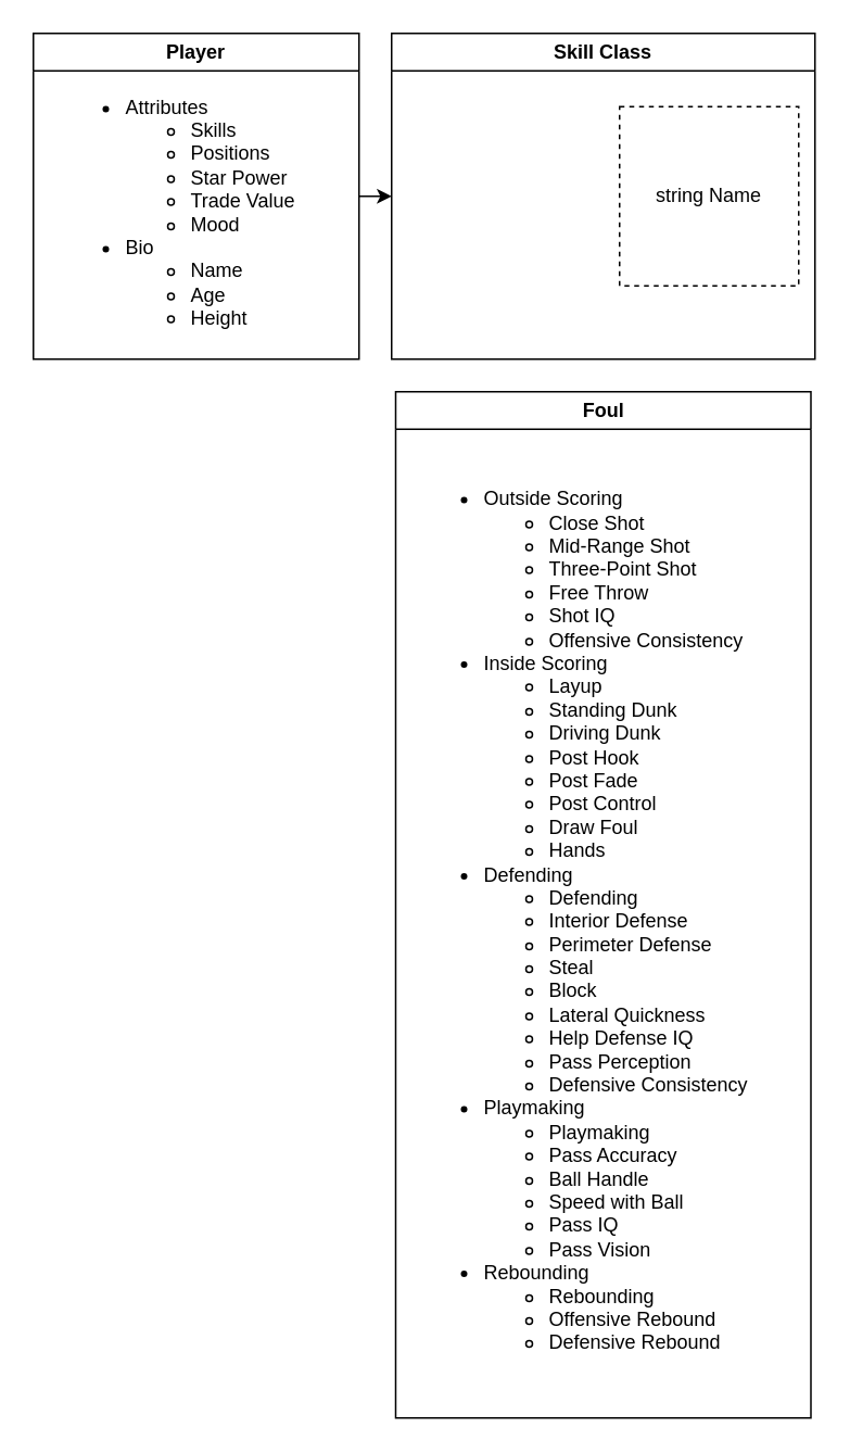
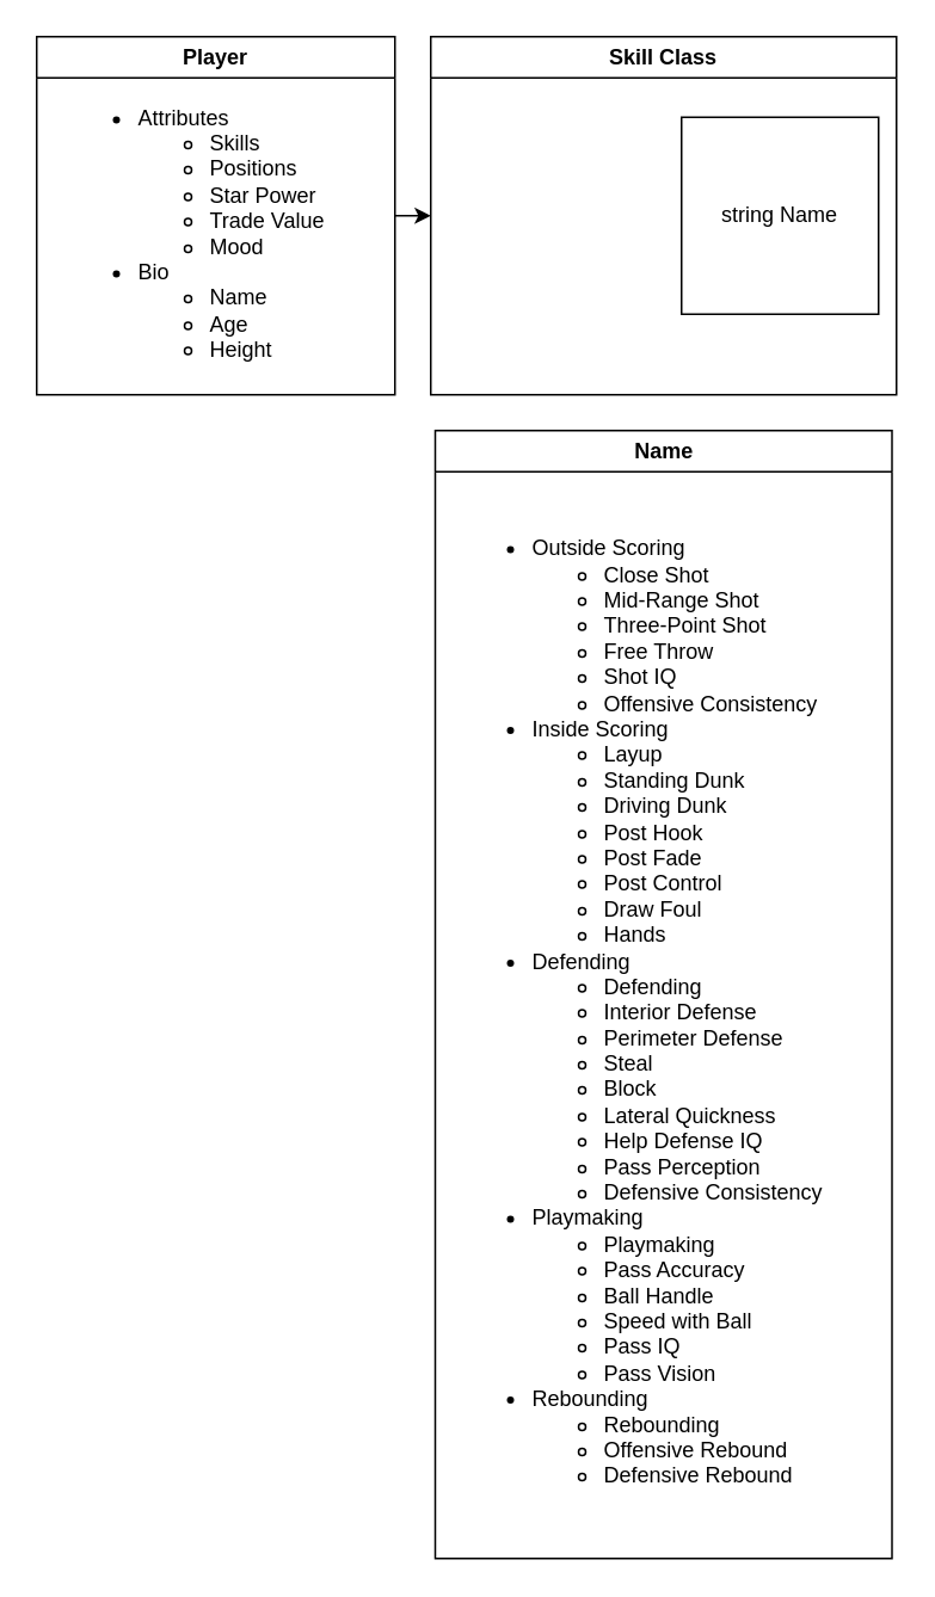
  <mxCell id="0" />
  <mxCell id="1" parent="0" />
  <mxCell id="2" style="edgeStyle=orthogonalEdgeStyle;rounded=0;orthogonalLoop=1;jettySize=auto;html=1;exitX=1;exitY=0.5;exitDx=0;exitDy=0;" edge="1" parent="1" source="3"><mxGeometry relative="1" as="geometry"><mxPoint x="240" y="120.034" as="targetPoint" /></mxGeometry></mxCell>
  <mxCell id="3" value="Player" style="swimlane;whiteSpace=wrap;html=1;labelBackgroundColor=none;" vertex="1" parent="1"><mxGeometry x="20" y="20" width="200" height="200" as="geometry" /></mxCell>
  <mxCell id="4" value="&lt;ul style=&quot;&quot;&gt;&lt;li style=&quot;&quot;&gt;&lt;span style=&quot;background-color: initial;&quot;&gt;Attributes&lt;/span&gt;&lt;/li&gt;&lt;ul&gt;&lt;li style=&quot;&quot;&gt;&lt;span style=&quot;background-color: initial;&quot;&gt;Skills&lt;/span&gt;&lt;/li&gt;&lt;li style=&quot;&quot;&gt;Positions&lt;/li&gt;&lt;li style=&quot;&quot;&gt;Star Power&lt;/li&gt;&lt;li style=&quot;&quot;&gt;Trade Value&lt;/li&gt;&lt;li style=&quot;&quot;&gt;Mood&lt;/li&gt;&lt;/ul&gt;&lt;li&gt;Bio&lt;/li&gt;&lt;ul&gt;&lt;li&gt;Name&lt;/li&gt;&lt;li&gt;Age&lt;/li&gt;&lt;li&gt;Height&lt;/li&gt;&lt;/ul&gt;&lt;/ul&gt;" style="text;html=1;align=left;verticalAlign=middle;resizable=0;points=[];autosize=1;strokeColor=none;fillColor=none;labelBackgroundColor=none;" vertex="1" parent="3"><mxGeometry x="15" y="20" width="170" height="180" as="geometry" /></mxCell>
- <mxCell id="5" value="Foul" style="swimlane;whiteSpace=wrap;html=1;labelBackgroundColor=none;" vertex="1" parent="1"><mxGeometry x="242.5" y="240" width="255" height="630" as="geometry"><mxRectangle x="590" y="100" width="70" height="30" as="alternateBounds" /></mxGeometry></mxCell>
+ <mxCell id="5" value="Name" style="swimlane;whiteSpace=wrap;html=1;labelBackgroundColor=none;" vertex="1" parent="1"><mxGeometry x="242.5" y="240" width="255" height="630" as="geometry"><mxRectangle x="590" y="100" width="70" height="30" as="alternateBounds" /></mxGeometry></mxCell>
  <mxCell id="6" value="&lt;ul&gt;&lt;li&gt;Outside Scoring&lt;/li&gt;&lt;ul&gt;&lt;li&gt;Close Shot&lt;/li&gt;&lt;li&gt;Mid-Range Shot&lt;/li&gt;&lt;li&gt;Three-Point Shot&lt;/li&gt;&lt;li&gt;Free Throw&lt;/li&gt;&lt;li&gt;Shot IQ&lt;/li&gt;&lt;li&gt;Offensive Consistency&lt;/li&gt;&lt;/ul&gt;&lt;li&gt;Inside Scoring&lt;/li&gt;&lt;ul&gt;&lt;li&gt;Layup&lt;/li&gt;&lt;li&gt;Standing Dunk&lt;/li&gt;&lt;li&gt;Driving Dunk&lt;/li&gt;&lt;li&gt;Post Hook&lt;/li&gt;&lt;li&gt;Post Fade&lt;/li&gt;&lt;li&gt;Post Control&lt;/li&gt;&lt;li&gt;Draw Foul&lt;/li&gt;&lt;li&gt;Hands&lt;/li&gt;&lt;/ul&gt;&lt;li&gt;Defending&lt;/li&gt;&lt;ul&gt;&lt;li&gt;Defending&lt;/li&gt;&lt;li&gt;Interior Defense&lt;/li&gt;&lt;li&gt;Perimeter Defense&lt;/li&gt;&lt;li&gt;Steal&lt;/li&gt;&lt;li&gt;Block&lt;/li&gt;&lt;li&gt;Lateral Quickness&lt;/li&gt;&lt;li&gt;Help Defense IQ&lt;/li&gt;&lt;li&gt;Pass Perception&lt;/li&gt;&lt;li&gt;Defensive Consistency&lt;/li&gt;&lt;/ul&gt;&lt;li&gt;Playmaking&lt;/li&gt;&lt;ul&gt;&lt;li&gt;Playmaking&lt;/li&gt;&lt;li&gt;Pass Accuracy&lt;/li&gt;&lt;li&gt;Ball Handle&lt;/li&gt;&lt;li&gt;Speed with Ball&lt;/li&gt;&lt;li&gt;Pass IQ&lt;/li&gt;&lt;li&gt;Pass Vision&lt;/li&gt;&lt;/ul&gt;&lt;li&gt;Rebounding&lt;/li&gt;&lt;ul&gt;&lt;li&gt;Rebounding&lt;/li&gt;&lt;li&gt;Offensive Rebound&lt;/li&gt;&lt;li&gt;Defensive Rebound&lt;/li&gt;&lt;/ul&gt;&lt;/ul&gt;" style="text;html=1;align=left;verticalAlign=middle;resizable=0;points=[];autosize=1;strokeColor=none;fillColor=none;labelBackgroundColor=none;" vertex="1" parent="5"><mxGeometry x="12.5" y="40" width="230" height="570" as="geometry" /></mxCell>
  <mxCell id="7" value="Skill Class" style="swimlane;whiteSpace=wrap;html=1;labelBackgroundColor=none;" vertex="1" parent="1"><mxGeometry x="240" y="20" width="260" height="200" as="geometry"><mxRectangle x="590" y="100" width="70" height="30" as="alternateBounds" /></mxGeometry></mxCell>
- <mxCell id="8" value="string Name" style="whiteSpace=wrap;html=1;aspect=fixed;dashed=1;" vertex="1" parent="7"><mxGeometry x="140" y="45" width="110" height="110" as="geometry" /></mxCell>
+ <mxCell id="8" value="string Name" style="whiteSpace=wrap;html=1;aspect=fixed;" vertex="1" parent="7"><mxGeometry x="140" y="45" width="110" height="110" as="geometry" /></mxCell>
